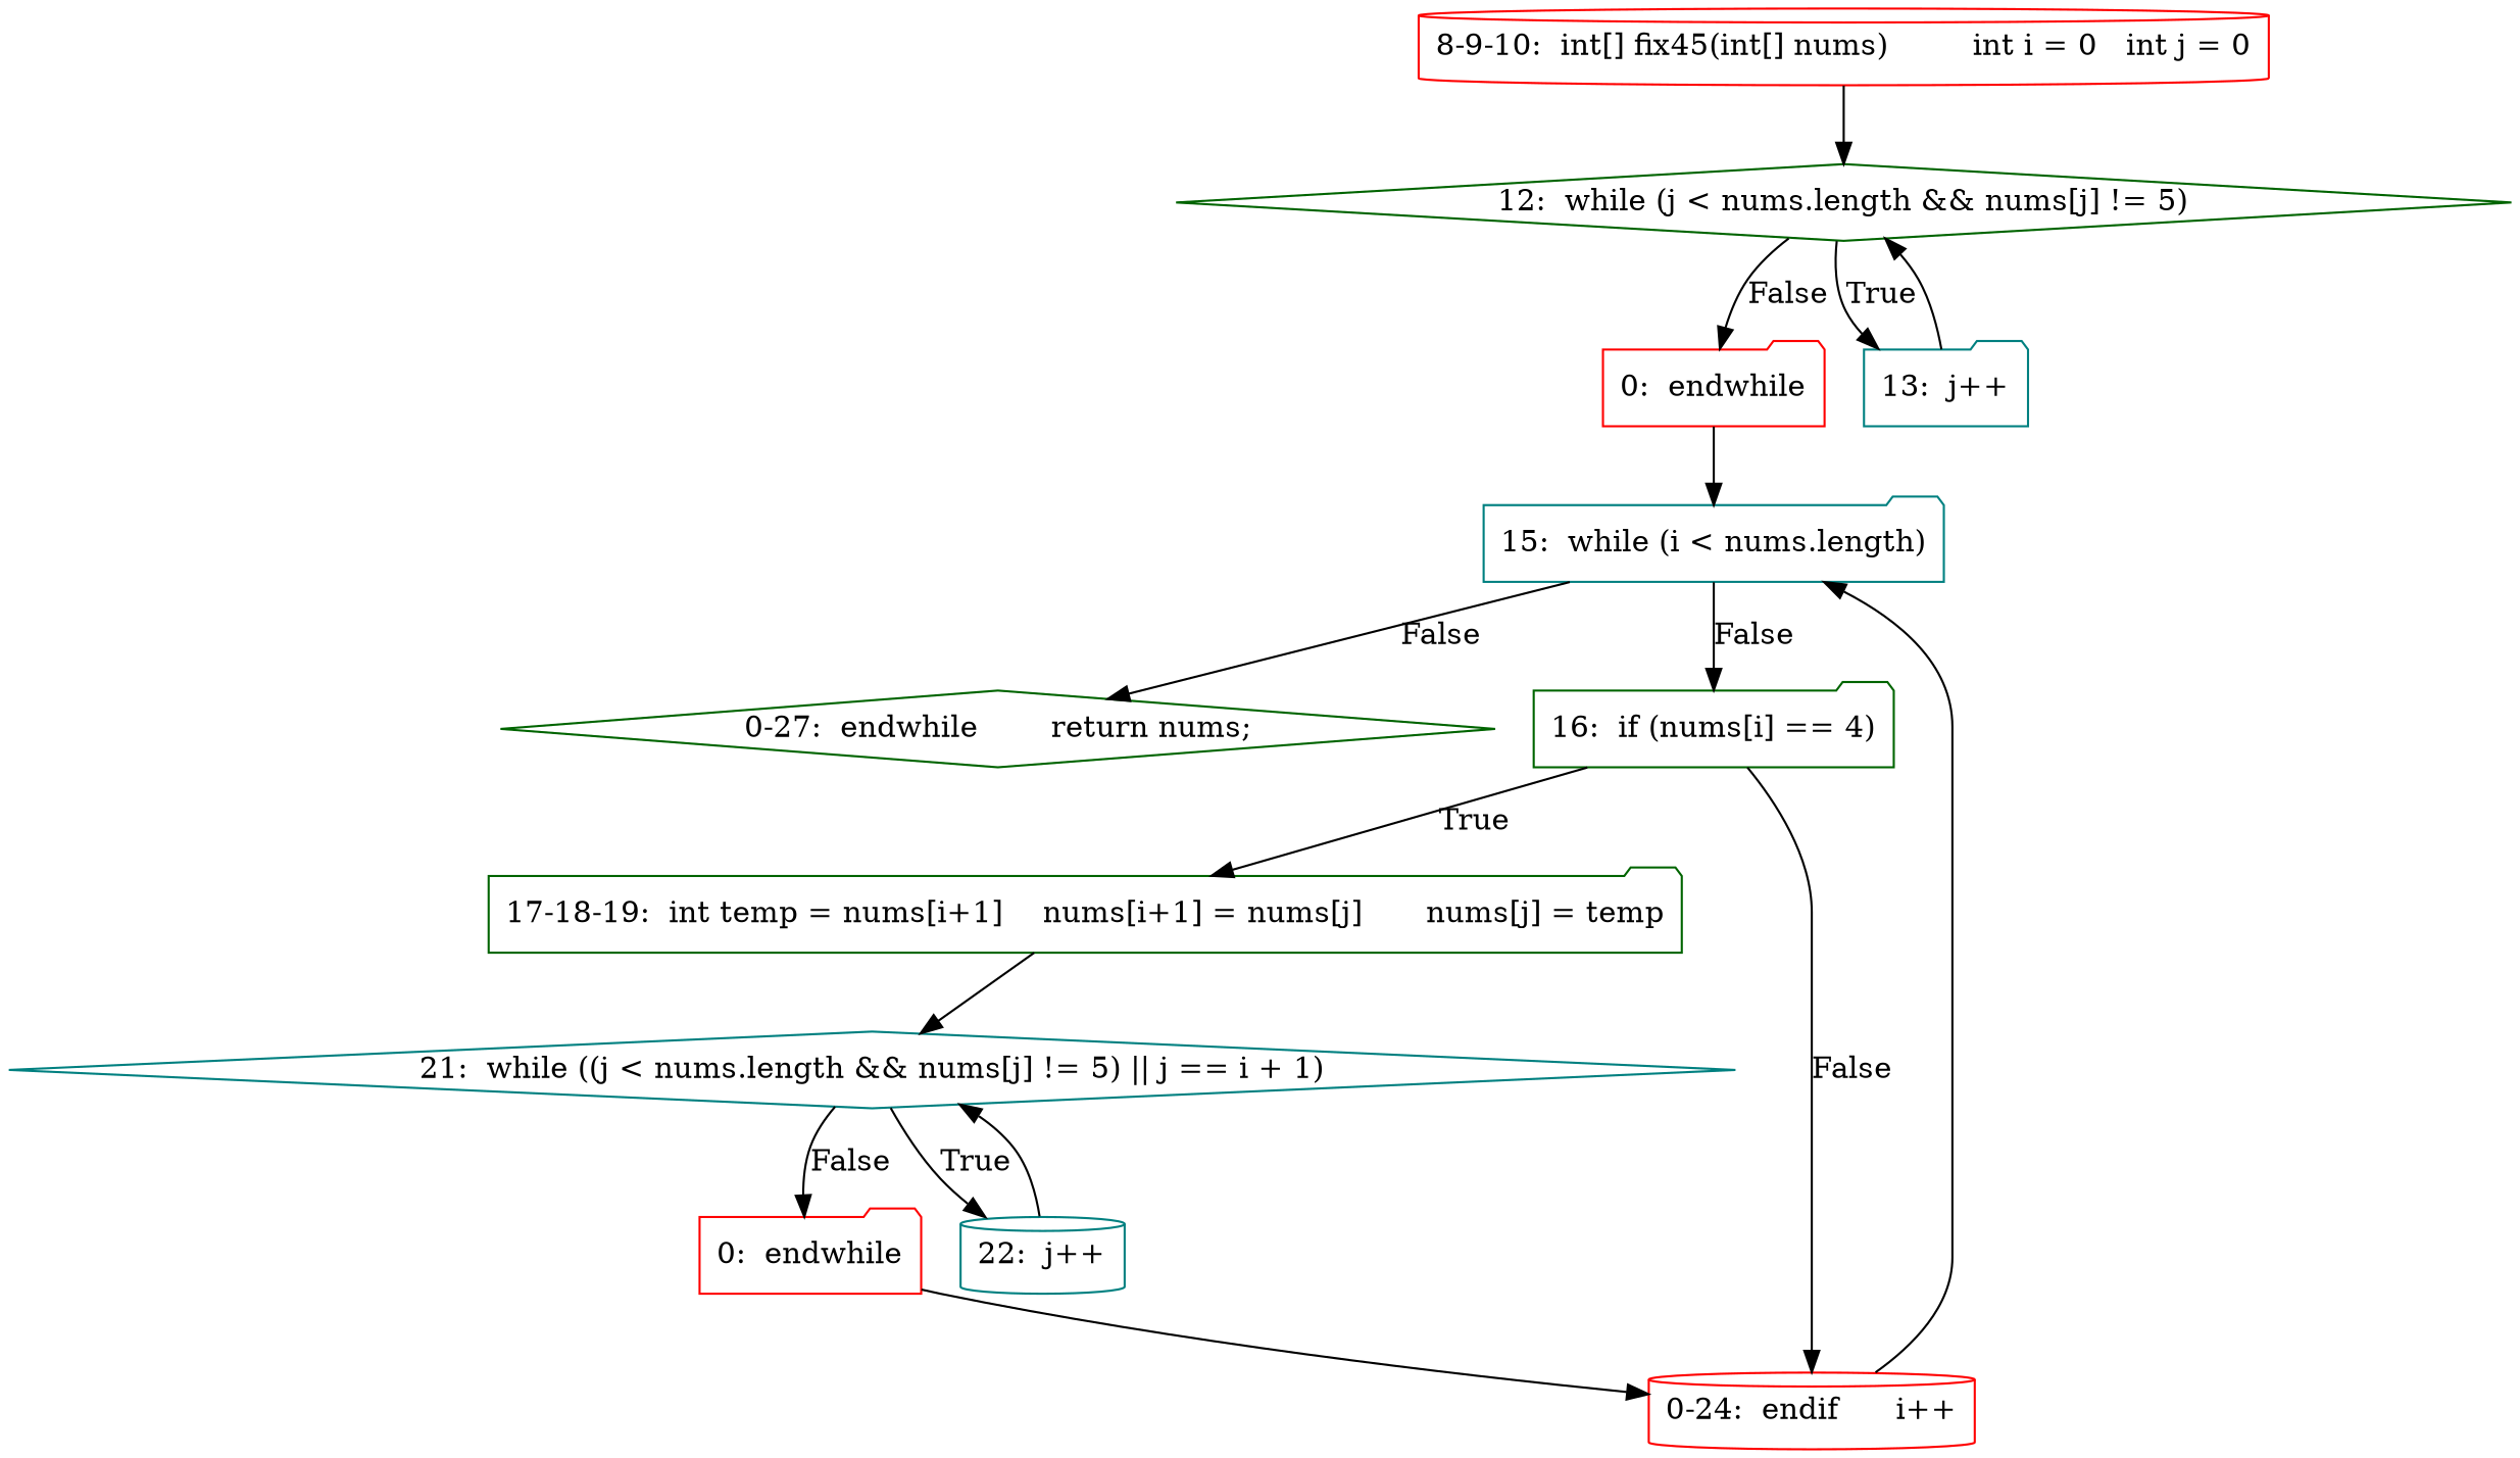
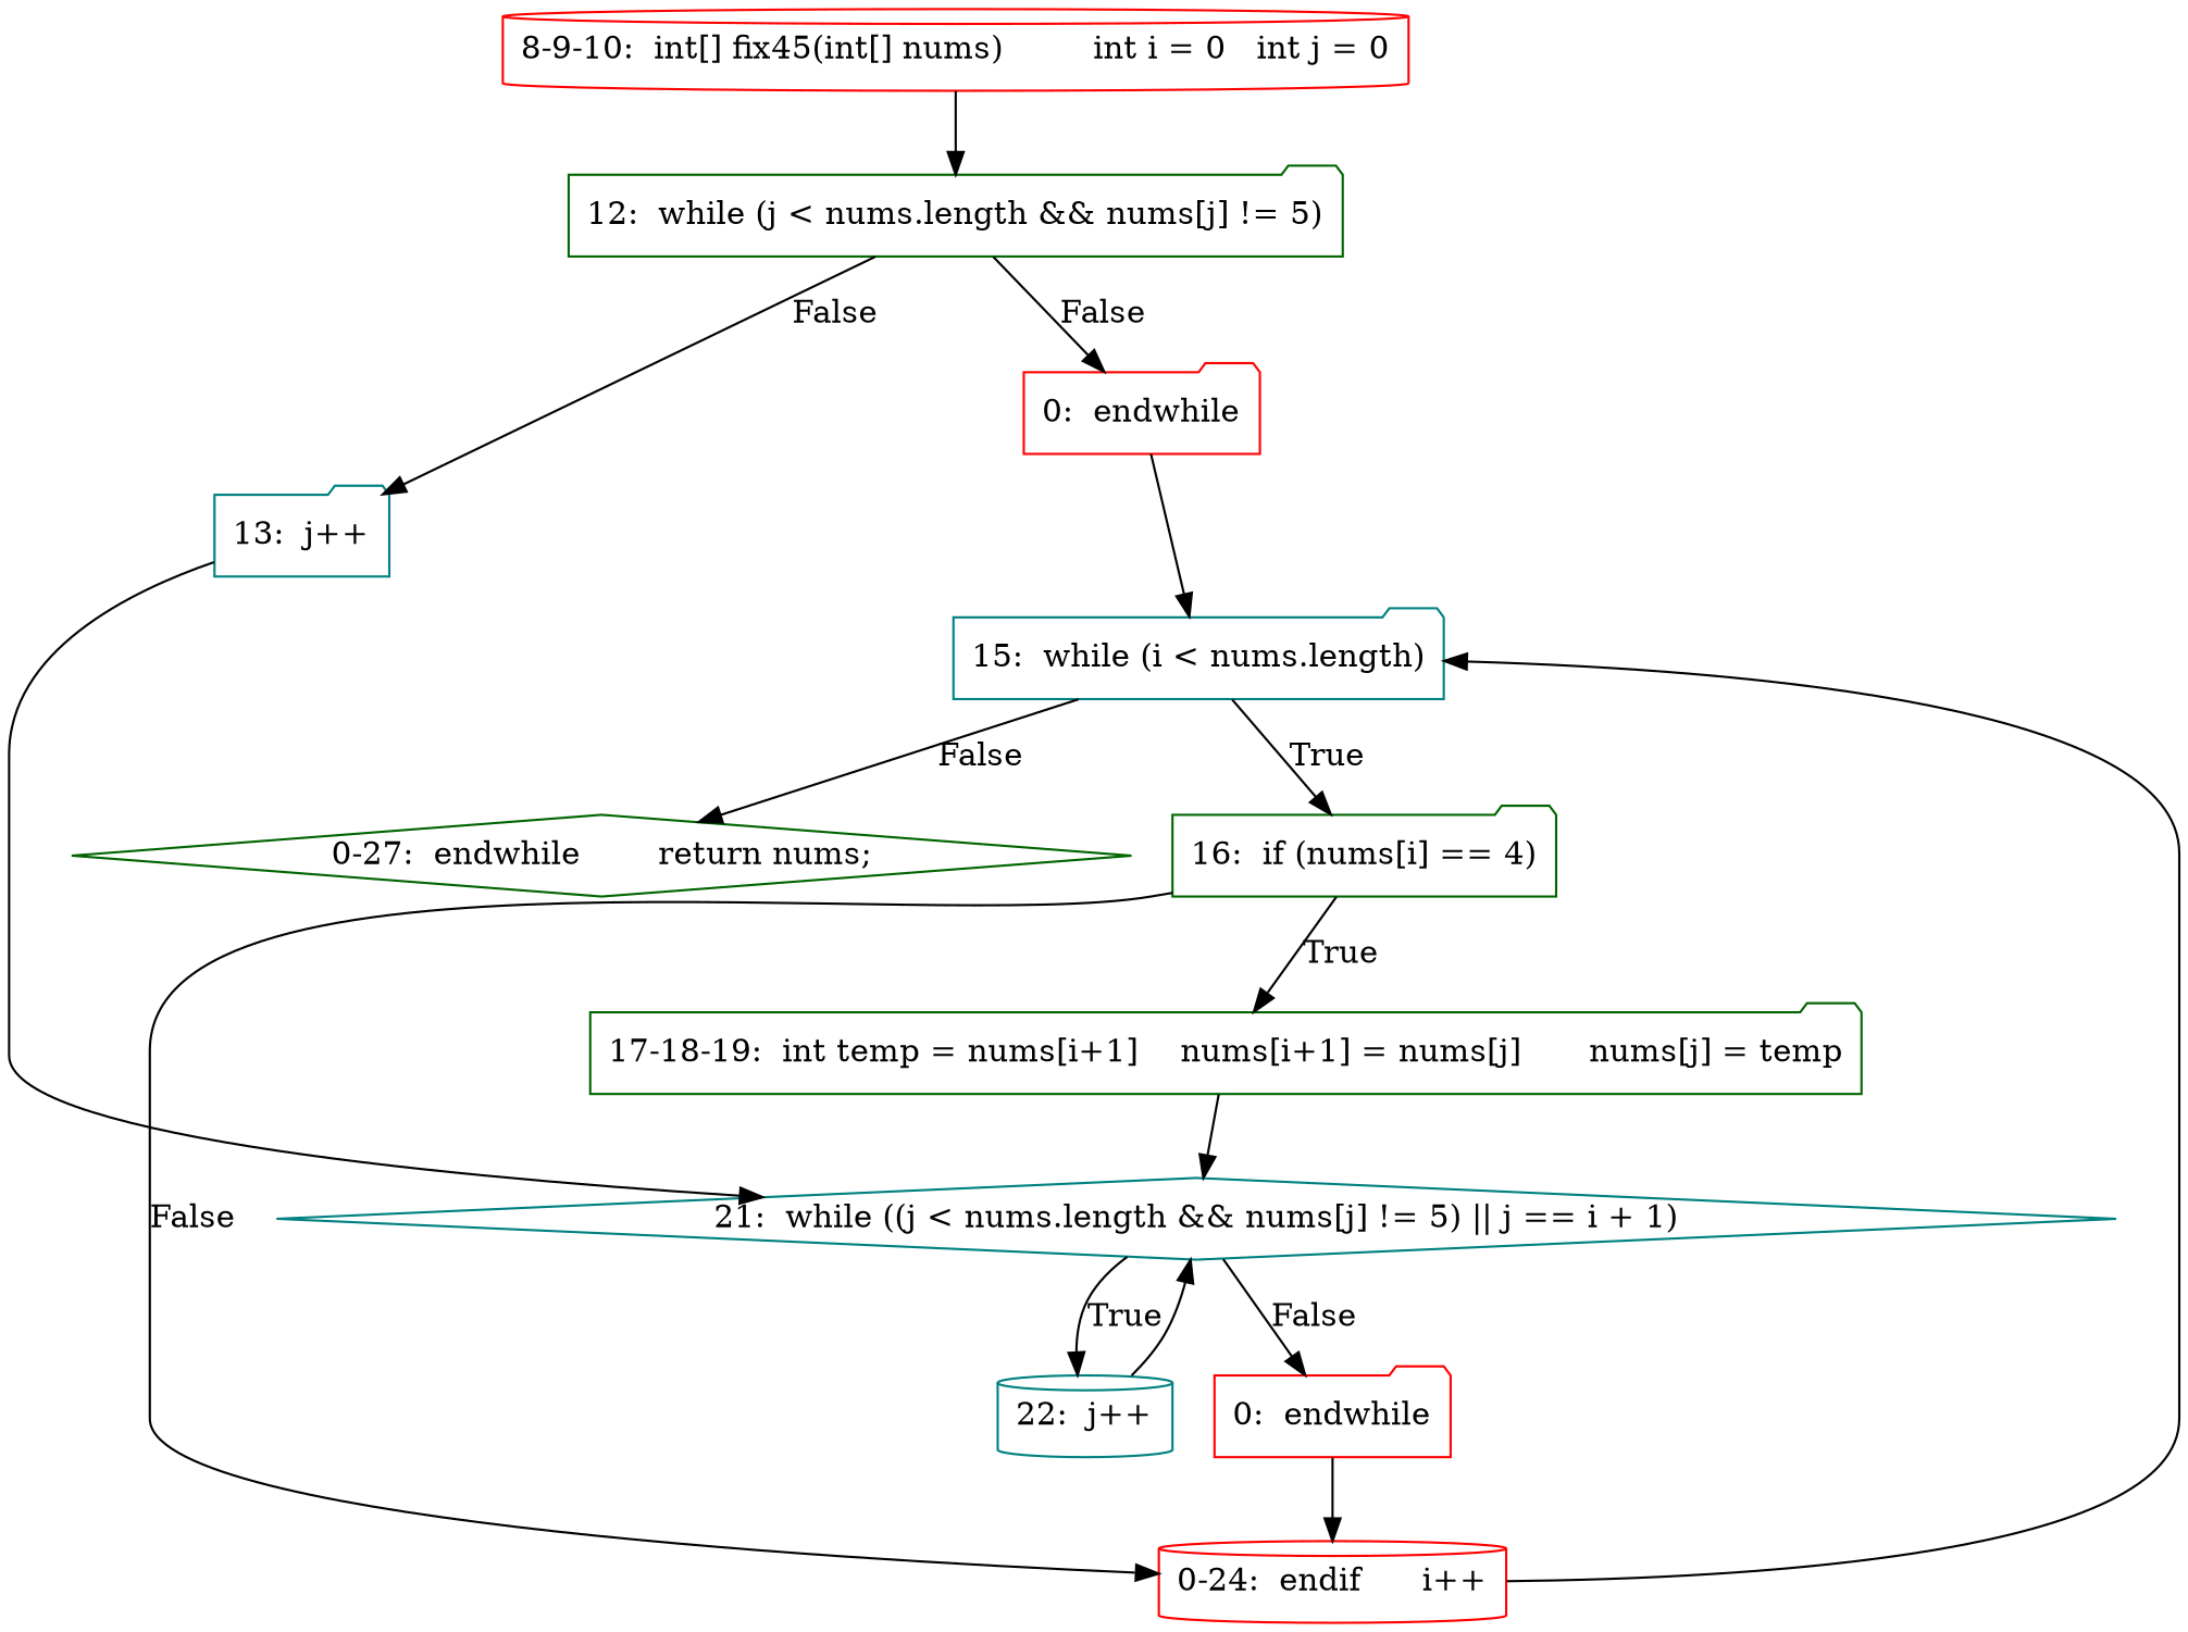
  digraph {
    node [color=red shape=folder]
    n1 [label="8-9-10:  int[] fix45(int[] nums)	int i = 0	int j = 0" shape=cylinder]
-   n2 [color=darkgreen label="12:  while (j < nums.length && nums[j] != 5)" shape=diamond]
+   n2 [color=darkgreen label="12:  while (j < nums.length && nums[j] != 5)"]
    n3 [label="0:  endwhile"]
    n4 [color=teal label="13:  j++"]
    n5 [color=teal label="15:  while (i < nums.length)"]
    n6 [color=darkgreen label="0-27:  endwhile	return nums;" shape=diamond]
    n7 [color=darkgreen label="16:  if (nums[i] == 4)"]
    n8 [color=darkgreen label="17-18-19:  int temp = nums[i+1]	nums[i+1] = nums[j]	nums[j] = temp"]
    n9 [label="0-24:  endif	i++" shape=cylinder]
    n10 [color=teal label="21:  while ((j < nums.length && nums[j] != 5) || j == i + 1)" shape=diamond]
    n11 [label="0:  endwhile"]
    n12 [color=teal label="22:  j++" shape=cylinder]
    n1 -> n2
    n2 -> n3 [label=False]
-   n2 -> n4 [label=True]
+   n2 -> n4 [label=False]
    n3 -> n5
-   n4 -> n2
+   n4 -> n10
    n5 -> n6 [label=False]
-   n5 -> n7 [label=False]
+   n5 -> n7 [label=True]
    n7 -> n8 [label=True]
    n7 -> n9 [label=False]
    n8 -> n10
    n9 -> n5
    n10 -> n11 [label=False]
    n10 -> n12 [label=True]
    n11 -> n9
    n12 -> n10
  }
